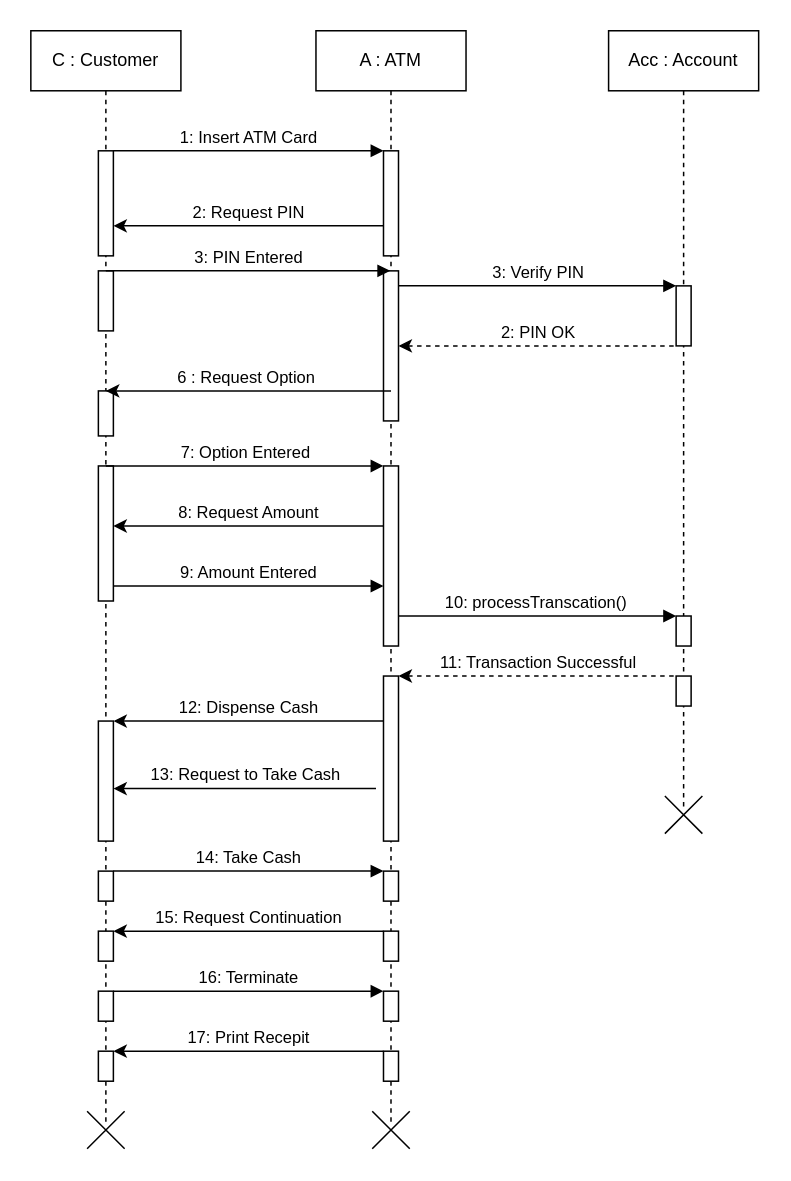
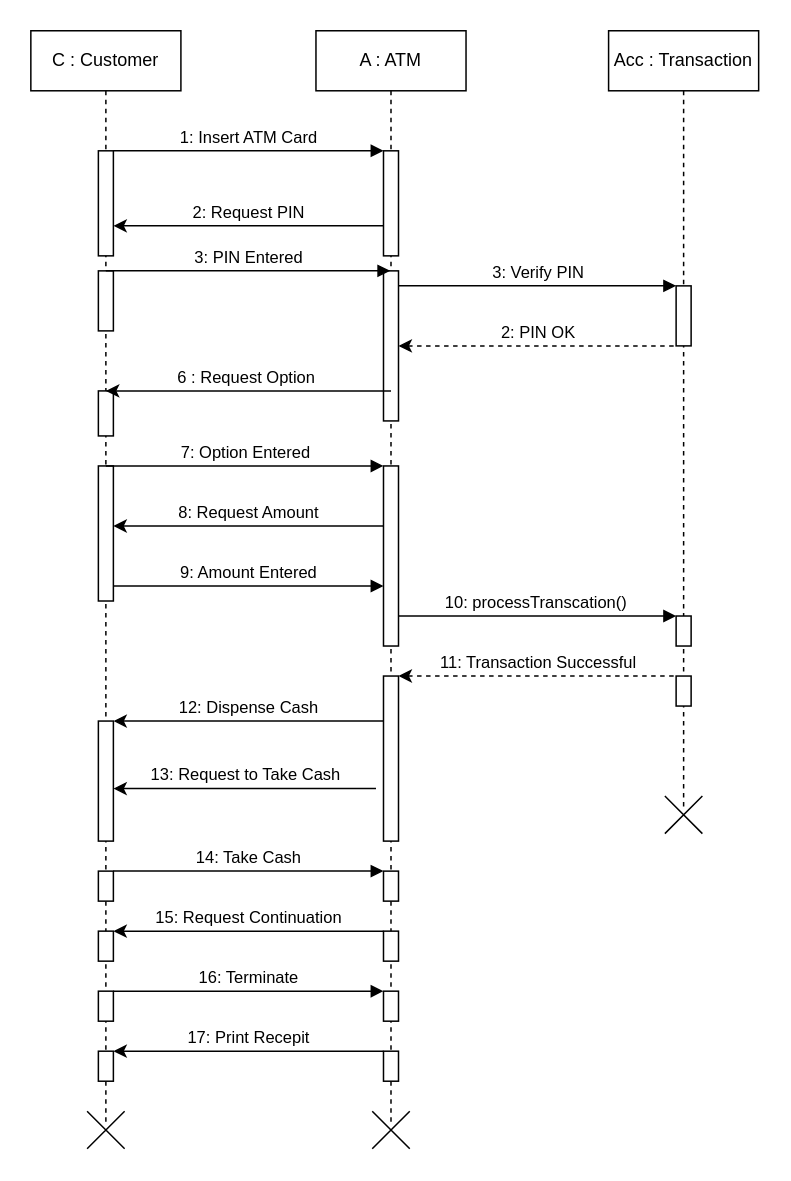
  <mxCell id="0" />
  <mxCell id="1" parent="0" />
  <mxCell id="2" value="C : Customer" style="shape=umlLifeline;perimeter=lifelinePerimeter;whiteSpace=wrap;html=1;container=0;dropTarget=0;collapsible=0;recursiveResize=0;outlineConnect=0;portConstraint=eastwest;newEdgeStyle={&quot;edgeStyle&quot;:&quot;elbowEdgeStyle&quot;,&quot;elbow&quot;:&quot;vertical&quot;,&quot;curved&quot;:0,&quot;rounded&quot;:0};" parent="1" vertex="1"><mxGeometry x="20" y="20" width="100" height="730" as="geometry" /></mxCell>
  <mxCell id="3" value="" style="html=1;points=[];perimeter=orthogonalPerimeter;outlineConnect=0;targetShapes=umlLifeline;portConstraint=eastwest;newEdgeStyle={&quot;edgeStyle&quot;:&quot;elbowEdgeStyle&quot;,&quot;elbow&quot;:&quot;vertical&quot;,&quot;curved&quot;:0,&quot;rounded&quot;:0};" parent="2" vertex="1"><mxGeometry x="45" y="80" width="10" height="70" as="geometry" /></mxCell>
  <mxCell id="4" value="" style="html=1;points=[];perimeter=orthogonalPerimeter;outlineConnect=0;targetShapes=umlLifeline;portConstraint=eastwest;newEdgeStyle={&quot;edgeStyle&quot;:&quot;elbowEdgeStyle&quot;,&quot;elbow&quot;:&quot;vertical&quot;,&quot;curved&quot;:0,&quot;rounded&quot;:0};" parent="2" vertex="1"><mxGeometry x="45" y="160" width="10" height="40" as="geometry" /></mxCell>
  <mxCell id="5" value="" style="html=1;points=[];perimeter=orthogonalPerimeter;outlineConnect=0;targetShapes=umlLifeline;portConstraint=eastwest;newEdgeStyle={&quot;edgeStyle&quot;:&quot;elbowEdgeStyle&quot;,&quot;elbow&quot;:&quot;vertical&quot;,&quot;curved&quot;:0,&quot;rounded&quot;:0};" vertex="1" parent="2"><mxGeometry x="45" y="240" width="10" height="30" as="geometry" /></mxCell>
  <mxCell id="6" value="" style="html=1;points=[];perimeter=orthogonalPerimeter;outlineConnect=0;targetShapes=umlLifeline;portConstraint=eastwest;newEdgeStyle={&quot;edgeStyle&quot;:&quot;elbowEdgeStyle&quot;,&quot;elbow&quot;:&quot;vertical&quot;,&quot;curved&quot;:0,&quot;rounded&quot;:0};" vertex="1" parent="2"><mxGeometry x="45" y="290" width="10" height="90" as="geometry" /></mxCell>
  <mxCell id="7" value="" style="html=1;points=[];perimeter=orthogonalPerimeter;outlineConnect=0;targetShapes=umlLifeline;portConstraint=eastwest;newEdgeStyle={&quot;edgeStyle&quot;:&quot;elbowEdgeStyle&quot;,&quot;elbow&quot;:&quot;vertical&quot;,&quot;curved&quot;:0,&quot;rounded&quot;:0};" vertex="1" parent="2"><mxGeometry x="45" y="460" width="10" height="80" as="geometry" /></mxCell>
  <mxCell id="8" value="" style="html=1;points=[];perimeter=orthogonalPerimeter;outlineConnect=0;targetShapes=umlLifeline;portConstraint=eastwest;newEdgeStyle={&quot;edgeStyle&quot;:&quot;elbowEdgeStyle&quot;,&quot;elbow&quot;:&quot;vertical&quot;,&quot;curved&quot;:0,&quot;rounded&quot;:0};" vertex="1" parent="2"><mxGeometry x="45" y="560" width="10" height="20" as="geometry" /></mxCell>
  <mxCell id="9" value="" style="html=1;points=[];perimeter=orthogonalPerimeter;outlineConnect=0;targetShapes=umlLifeline;portConstraint=eastwest;newEdgeStyle={&quot;edgeStyle&quot;:&quot;elbowEdgeStyle&quot;,&quot;elbow&quot;:&quot;vertical&quot;,&quot;curved&quot;:0,&quot;rounded&quot;:0};" vertex="1" parent="2"><mxGeometry x="45" y="600" width="10" height="20" as="geometry" /></mxCell>
  <mxCell id="10" value="" style="html=1;points=[];perimeter=orthogonalPerimeter;outlineConnect=0;targetShapes=umlLifeline;portConstraint=eastwest;newEdgeStyle={&quot;edgeStyle&quot;:&quot;elbowEdgeStyle&quot;,&quot;elbow&quot;:&quot;vertical&quot;,&quot;curved&quot;:0,&quot;rounded&quot;:0};" vertex="1" parent="2"><mxGeometry x="45" y="640" width="10" height="20" as="geometry" /></mxCell>
  <mxCell id="11" value="" style="html=1;points=[];perimeter=orthogonalPerimeter;outlineConnect=0;targetShapes=umlLifeline;portConstraint=eastwest;newEdgeStyle={&quot;edgeStyle&quot;:&quot;elbowEdgeStyle&quot;,&quot;elbow&quot;:&quot;vertical&quot;,&quot;curved&quot;:0,&quot;rounded&quot;:0};" vertex="1" parent="2"><mxGeometry x="45" y="680" width="10" height="20" as="geometry" /></mxCell>
  <mxCell id="12" value="A : ATM" style="shape=umlLifeline;perimeter=lifelinePerimeter;whiteSpace=wrap;html=1;container=0;dropTarget=0;collapsible=0;recursiveResize=0;outlineConnect=0;portConstraint=eastwest;newEdgeStyle={&quot;edgeStyle&quot;:&quot;elbowEdgeStyle&quot;,&quot;elbow&quot;:&quot;vertical&quot;,&quot;curved&quot;:0,&quot;rounded&quot;:0};" parent="1" vertex="1"><mxGeometry x="210" y="20" width="100" height="730" as="geometry" /></mxCell>
  <mxCell id="13" value="" style="html=1;points=[];perimeter=orthogonalPerimeter;outlineConnect=0;targetShapes=umlLifeline;portConstraint=eastwest;newEdgeStyle={&quot;edgeStyle&quot;:&quot;elbowEdgeStyle&quot;,&quot;elbow&quot;:&quot;vertical&quot;,&quot;curved&quot;:0,&quot;rounded&quot;:0};" parent="12" vertex="1"><mxGeometry x="45" y="80" width="10" height="70" as="geometry" /></mxCell>
  <mxCell id="14" value="" style="html=1;points=[];perimeter=orthogonalPerimeter;outlineConnect=0;targetShapes=umlLifeline;portConstraint=eastwest;newEdgeStyle={&quot;edgeStyle&quot;:&quot;elbowEdgeStyle&quot;,&quot;elbow&quot;:&quot;vertical&quot;,&quot;curved&quot;:0,&quot;rounded&quot;:0};" vertex="1" parent="12"><mxGeometry x="45" y="160" width="10" height="100" as="geometry" /></mxCell>
  <mxCell id="15" value="" style="html=1;points=[];perimeter=orthogonalPerimeter;outlineConnect=0;targetShapes=umlLifeline;portConstraint=eastwest;newEdgeStyle={&quot;edgeStyle&quot;:&quot;elbowEdgeStyle&quot;,&quot;elbow&quot;:&quot;vertical&quot;,&quot;curved&quot;:0,&quot;rounded&quot;:0};" vertex="1" parent="12"><mxGeometry x="45" y="290" width="10" height="120" as="geometry" /></mxCell>
  <mxCell id="16" value="" style="html=1;points=[];perimeter=orthogonalPerimeter;outlineConnect=0;targetShapes=umlLifeline;portConstraint=eastwest;newEdgeStyle={&quot;edgeStyle&quot;:&quot;elbowEdgeStyle&quot;,&quot;elbow&quot;:&quot;vertical&quot;,&quot;curved&quot;:0,&quot;rounded&quot;:0};" vertex="1" parent="12"><mxGeometry x="45" y="430" width="10" height="110" as="geometry" /></mxCell>
  <mxCell id="17" value="" style="html=1;points=[];perimeter=orthogonalPerimeter;outlineConnect=0;targetShapes=umlLifeline;portConstraint=eastwest;newEdgeStyle={&quot;edgeStyle&quot;:&quot;elbowEdgeStyle&quot;,&quot;elbow&quot;:&quot;vertical&quot;,&quot;curved&quot;:0,&quot;rounded&quot;:0};" vertex="1" parent="12"><mxGeometry x="45" y="560" width="10" height="20" as="geometry" /></mxCell>
  <mxCell id="18" value="" style="html=1;points=[];perimeter=orthogonalPerimeter;outlineConnect=0;targetShapes=umlLifeline;portConstraint=eastwest;newEdgeStyle={&quot;edgeStyle&quot;:&quot;elbowEdgeStyle&quot;,&quot;elbow&quot;:&quot;vertical&quot;,&quot;curved&quot;:0,&quot;rounded&quot;:0};" vertex="1" parent="12"><mxGeometry x="45" y="600" width="10" height="20" as="geometry" /></mxCell>
  <mxCell id="19" value="" style="html=1;points=[];perimeter=orthogonalPerimeter;outlineConnect=0;targetShapes=umlLifeline;portConstraint=eastwest;newEdgeStyle={&quot;edgeStyle&quot;:&quot;elbowEdgeStyle&quot;,&quot;elbow&quot;:&quot;vertical&quot;,&quot;curved&quot;:0,&quot;rounded&quot;:0};" vertex="1" parent="12"><mxGeometry x="45" y="640" width="10" height="20" as="geometry" /></mxCell>
  <mxCell id="20" value="" style="html=1;points=[];perimeter=orthogonalPerimeter;outlineConnect=0;targetShapes=umlLifeline;portConstraint=eastwest;newEdgeStyle={&quot;edgeStyle&quot;:&quot;elbowEdgeStyle&quot;,&quot;elbow&quot;:&quot;vertical&quot;,&quot;curved&quot;:0,&quot;rounded&quot;:0};" vertex="1" parent="12"><mxGeometry x="45" y="680" width="10" height="20" as="geometry" /></mxCell>
  <mxCell id="21" value="1: Insert ATM Card" style="html=1;verticalAlign=bottom;endArrow=block;edgeStyle=elbowEdgeStyle;elbow=horizontal;curved=0;rounded=0;" parent="1" source="3" target="13" edge="1"><mxGeometry relative="1" as="geometry"><mxPoint x="175" y="110" as="sourcePoint" /><Array as="points"><mxPoint x="160" y="100" /></Array></mxGeometry></mxCell>
- <mxCell id="22" value="Acc : Account" style="shape=umlLifeline;perimeter=lifelinePerimeter;whiteSpace=wrap;html=1;container=0;dropTarget=0;collapsible=0;recursiveResize=0;outlineConnect=0;portConstraint=eastwest;newEdgeStyle={&quot;edgeStyle&quot;:&quot;elbowEdgeStyle&quot;,&quot;elbow&quot;:&quot;vertical&quot;,&quot;curved&quot;:0,&quot;rounded&quot;:0};" vertex="1" parent="1"><mxGeometry x="405" y="20" width="100" height="520" as="geometry" /></mxCell>
+ <mxCell id="22" value="Acc : Transaction" style="shape=umlLifeline;perimeter=lifelinePerimeter;whiteSpace=wrap;html=1;container=0;dropTarget=0;collapsible=0;recursiveResize=0;outlineConnect=0;portConstraint=eastwest;newEdgeStyle={&quot;edgeStyle&quot;:&quot;elbowEdgeStyle&quot;,&quot;elbow&quot;:&quot;vertical&quot;,&quot;curved&quot;:0,&quot;rounded&quot;:0};" vertex="1" parent="1"><mxGeometry x="405" y="20" width="100" height="520" as="geometry" /></mxCell>
  <mxCell id="23" value="" style="html=1;points=[];perimeter=orthogonalPerimeter;outlineConnect=0;targetShapes=umlLifeline;portConstraint=eastwest;newEdgeStyle={&quot;edgeStyle&quot;:&quot;elbowEdgeStyle&quot;,&quot;elbow&quot;:&quot;vertical&quot;,&quot;curved&quot;:0,&quot;rounded&quot;:0};" vertex="1" parent="22"><mxGeometry x="45" y="170" width="10" height="40" as="geometry" /></mxCell>
  <mxCell id="24" value="" style="html=1;points=[];perimeter=orthogonalPerimeter;outlineConnect=0;targetShapes=umlLifeline;portConstraint=eastwest;newEdgeStyle={&quot;edgeStyle&quot;:&quot;elbowEdgeStyle&quot;,&quot;elbow&quot;:&quot;vertical&quot;,&quot;curved&quot;:0,&quot;rounded&quot;:0};" vertex="1" parent="22"><mxGeometry x="45" y="390" width="10" height="20" as="geometry" /></mxCell>
  <mxCell id="25" value="" style="html=1;points=[];perimeter=orthogonalPerimeter;outlineConnect=0;targetShapes=umlLifeline;portConstraint=eastwest;newEdgeStyle={&quot;edgeStyle&quot;:&quot;elbowEdgeStyle&quot;,&quot;elbow&quot;:&quot;vertical&quot;,&quot;curved&quot;:0,&quot;rounded&quot;:0};" vertex="1" parent="22"><mxGeometry x="45" y="430" width="10" height="20" as="geometry" /></mxCell>
  <mxCell id="26" value="2: Request PIN" style="html=1;verticalAlign=bottom;endArrow=none;edgeStyle=elbowEdgeStyle;elbow=horizontal;curved=0;rounded=0;endFill=0;startArrow=classic;startFill=1;" edge="1" parent="1" target="13"><mxGeometry relative="1" as="geometry"><mxPoint x="75" y="150" as="sourcePoint" /><Array as="points"><mxPoint x="160" y="150" /></Array><mxPoint x="245" y="150" as="targetPoint" /></mxGeometry></mxCell>
  <mxCell id="27" value="3: PIN Entered" style="html=1;verticalAlign=bottom;endArrow=block;edgeStyle=elbowEdgeStyle;elbow=horizontal;curved=0;rounded=0;" edge="1" parent="1" target="12"><mxGeometry relative="1" as="geometry"><mxPoint x="70" y="180" as="sourcePoint" /><Array as="points"><mxPoint x="155" y="180" /></Array><mxPoint x="240" y="180" as="targetPoint" /></mxGeometry></mxCell>
  <mxCell id="28" value="3: Verify PIN" style="html=1;verticalAlign=bottom;endArrow=block;edgeStyle=elbowEdgeStyle;elbow=horizontal;curved=0;rounded=0;" edge="1" parent="1" source="14"><mxGeometry relative="1" as="geometry"><mxPoint x="270" y="190" as="sourcePoint" /><Array as="points"><mxPoint x="355" y="190" /></Array><mxPoint x="450" y="190" as="targetPoint" /></mxGeometry></mxCell>
  <mxCell id="29" value="2: PIN OK" style="html=1;verticalAlign=bottom;endArrow=none;edgeStyle=elbowEdgeStyle;elbow=horizontal;curved=0;rounded=0;endFill=0;startArrow=classic;startFill=1;dashed=1;" edge="1" parent="1" source="14"><mxGeometry relative="1" as="geometry"><mxPoint x="270" y="230" as="sourcePoint" /><Array as="points"><mxPoint x="355" y="230" /></Array><mxPoint x="450" y="230" as="targetPoint" /></mxGeometry></mxCell>
  <mxCell id="30" value="6 : Request Option&amp;nbsp;" style="html=1;verticalAlign=bottom;endArrow=none;edgeStyle=elbowEdgeStyle;elbow=horizontal;curved=0;rounded=0;endFill=0;startArrow=classic;startFill=1;entryX=0.5;entryY=0.8;entryDx=0;entryDy=0;entryPerimeter=0;" edge="1" parent="1" target="14"><mxGeometry relative="1" as="geometry"><mxPoint x="70" y="260" as="sourcePoint" /><Array as="points"><mxPoint x="155" y="260" /></Array><mxPoint x="250" y="260" as="targetPoint" /></mxGeometry></mxCell>
  <mxCell id="31" value="7: Option Entered" style="html=1;verticalAlign=bottom;endArrow=block;edgeStyle=elbowEdgeStyle;elbow=horizontal;curved=0;rounded=0;" edge="1" parent="1" target="15"><mxGeometry relative="1" as="geometry"><mxPoint x="70" y="310" as="sourcePoint" /><Array as="points"><mxPoint x="155" y="310" /></Array><mxPoint x="250" y="310" as="targetPoint" /></mxGeometry></mxCell>
  <mxCell id="32" value="8: Request Amount" style="html=1;verticalAlign=bottom;endArrow=none;edgeStyle=elbowEdgeStyle;elbow=horizontal;curved=0;rounded=0;endFill=0;startArrow=classic;startFill=1;" edge="1" parent="1" source="6" target="15"><mxGeometry relative="1" as="geometry"><mxPoint x="80" y="360" as="sourcePoint" /><Array as="points"><mxPoint x="230" y="350" /><mxPoint x="165" y="360" /></Array><mxPoint x="260" y="360" as="targetPoint" /></mxGeometry></mxCell>
  <mxCell id="33" value="9: Amount Entered" style="html=1;verticalAlign=bottom;endArrow=block;edgeStyle=elbowEdgeStyle;elbow=horizontal;curved=0;rounded=0;" edge="1" parent="1" source="6" target="15"><mxGeometry relative="1" as="geometry"><mxPoint x="90" y="380" as="sourcePoint" /><Array as="points"><mxPoint x="220" y="390" /><mxPoint x="155" y="380" /></Array><mxPoint x="255" y="380" as="targetPoint" /></mxGeometry></mxCell>
  <mxCell id="34" value="10: processTranscation()&amp;nbsp;" style="html=1;verticalAlign=bottom;endArrow=block;edgeStyle=elbowEdgeStyle;elbow=horizontal;curved=0;rounded=0;" edge="1" parent="1" source="15" target="24"><mxGeometry x="0.005" relative="1" as="geometry"><mxPoint x="280" y="410" as="sourcePoint" /><Array as="points"><mxPoint x="350" y="410" /></Array><mxPoint x="445" y="410" as="targetPoint" /><mxPoint as="offset" /></mxGeometry></mxCell>
  <mxCell id="35" value="" style="shape=mxgraph.sysml.x;" vertex="1" parent="1"><mxGeometry x="442.5" y="530" width="25" height="25" as="geometry" /></mxCell>
  <mxCell id="36" value="11: Transaction Successful" style="html=1;verticalAlign=bottom;endArrow=none;edgeStyle=elbowEdgeStyle;elbow=vertical;curved=0;rounded=0;endFill=0;startArrow=classic;startFill=1;dashed=1;" edge="1" parent="1" source="16" target="25"><mxGeometry relative="1" as="geometry"><mxPoint x="270" y="450" as="sourcePoint" /><Array as="points"><mxPoint x="360" y="450" /></Array><mxPoint x="455" y="450" as="targetPoint" /></mxGeometry></mxCell>
  <mxCell id="37" value="12: Dispense Cash" style="html=1;verticalAlign=bottom;endArrow=none;edgeStyle=elbowEdgeStyle;elbow=horizontal;curved=0;rounded=0;endFill=0;startArrow=classic;startFill=1;" edge="1" parent="1" source="7" target="16"><mxGeometry relative="1" as="geometry"><mxPoint x="70" y="480" as="sourcePoint" /><Array as="points"><mxPoint x="225" y="480" /><mxPoint x="160" y="490" /></Array><mxPoint x="250" y="480" as="targetPoint" /></mxGeometry></mxCell>
  <mxCell id="38" value="13: Request to Take Cash" style="html=1;verticalAlign=bottom;endArrow=none;edgeStyle=elbowEdgeStyle;elbow=horizontal;curved=0;rounded=0;endFill=0;startArrow=classic;startFill=1;" edge="1" parent="1" source="7"><mxGeometry relative="1" as="geometry"><mxPoint x="70" y="525" as="sourcePoint" /><Array as="points"><mxPoint x="220" y="525" /><mxPoint x="155" y="535" /></Array><mxPoint x="250" y="525" as="targetPoint" /></mxGeometry></mxCell>
  <mxCell id="39" value="" style="shape=mxgraph.sysml.x;" vertex="1" parent="1"><mxGeometry x="247.5" y="740" width="25" height="25" as="geometry" /></mxCell>
  <mxCell id="40" value="" style="shape=mxgraph.sysml.x;" vertex="1" parent="1"><mxGeometry x="57.5" y="740" width="25" height="25" as="geometry" /></mxCell>
  <mxCell id="41" value="14: Take Cash" style="html=1;verticalAlign=bottom;endArrow=block;edgeStyle=elbowEdgeStyle;elbow=horizontal;curved=0;rounded=0;" edge="1" parent="1" source="8" target="17"><mxGeometry relative="1" as="geometry"><mxPoint x="80" y="580" as="sourcePoint" /><Array as="points"><mxPoint x="225" y="580" /><mxPoint x="160" y="570" /></Array><mxPoint x="260" y="580" as="targetPoint" /><mxPoint as="offset" /></mxGeometry></mxCell>
  <mxCell id="42" value="15: Request Continuation" style="html=1;verticalAlign=bottom;endArrow=none;edgeStyle=elbowEdgeStyle;elbow=horizontal;curved=0;rounded=0;endFill=0;startArrow=classic;startFill=1;" edge="1" parent="1" source="9" target="18"><mxGeometry relative="1" as="geometry"><mxPoint x="67.5" y="620" as="sourcePoint" /><Array as="points"><mxPoint x="222.5" y="620" /><mxPoint x="157.5" y="630" /></Array><mxPoint x="247.5" y="620" as="targetPoint" /></mxGeometry></mxCell>
  <mxCell id="43" value="16: Terminate" style="html=1;verticalAlign=bottom;endArrow=block;edgeStyle=elbowEdgeStyle;elbow=horizontal;curved=0;rounded=0;" edge="1" parent="1" source="10" target="19"><mxGeometry relative="1" as="geometry"><mxPoint x="80" y="660" as="sourcePoint" /><Array as="points"><mxPoint x="230" y="660" /><mxPoint x="165" y="650" /></Array><mxPoint x="260" y="660" as="targetPoint" /><mxPoint as="offset" /></mxGeometry></mxCell>
  <mxCell id="44" value="17: Print Recepit" style="html=1;verticalAlign=bottom;endArrow=none;edgeStyle=elbowEdgeStyle;elbow=horizontal;curved=0;rounded=0;endFill=0;startArrow=classic;startFill=1;" edge="1" parent="1" source="11" target="20"><mxGeometry relative="1" as="geometry"><mxPoint x="80" y="700" as="sourcePoint" /><Array as="points"><mxPoint x="227.5" y="700" /><mxPoint x="162.5" y="710" /></Array><mxPoint x="260" y="700" as="targetPoint" /></mxGeometry></mxCell>
